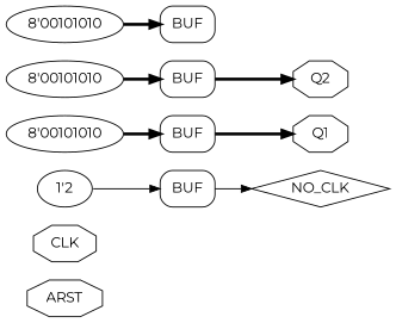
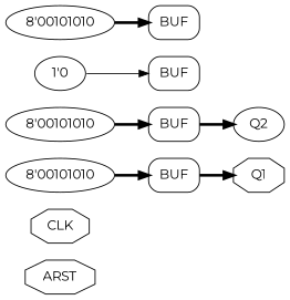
  digraph {
    fontname=Montserrat
    rankdir=LR
    remincross=true
    node [fontname=Montserrat]
    edge [color=black fontcolor=black fontname=Montserrat headport=w tailport=e style="setlinewidth(3)"]
    n1 [color=black fontcolor=black label=ARST shape=octagon]
    n2 [color=black fontcolor=black label=CLK shape=octagon]
-   n3 [color=black fontcolor=black label=NO_CLK shape=diamond]
    n4 [color=black fontcolor=black label=Q1 shape=octagon]
-   n5 [color=black fontcolor=black label=Q2 shape=octagon]
-   n6 [label="1'2"]
+   n5 [color=black fontcolor=black label=Q2 shape=ellipse]
+   n6 [label="1'0"]
    n7 [label=BUF shape=box style=rounded]
    n8 [label="8'00101010"]
    n9 [label=BUF shape=box style=rounded]
    n10 [label="8'00101010"]
    n11 [label=BUF shape=box style=rounded]
    n12 [label="8'00101010"]
    n13 [label=BUF shape=box style=rounded]
    n6 -> n7 [style=""]
-   n7 -> n3 [style=""]
    n8 -> n9
    n9 -> n4
    n10 -> n11
    n11 -> n5
    n12 -> n13
  }
